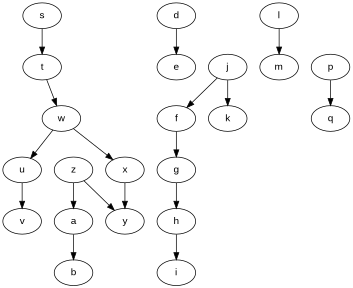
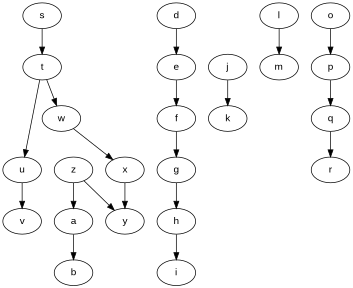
  digraph {
    fontname="Liberation Sans"
    node [fontname="Liberation Sans"]
    edge [fontname="Liberation Sans"]
    a
    b
    d
    e
    f
    g
    h
    i
    j
    k
    l
    m
+   o
    p
    q
+   r
    s
    t
    u
    w
    v
    x
    y
    z
    a -> b
    d -> e
-   j -> f
+   e -> f
    f -> g
    g -> h
    h -> i
    j -> k
    l -> m
+   o -> p
    p -> q
+   q -> r
    s -> t
-   w -> u
+   t -> u
    t -> w
    u -> v
    w -> x
    x -> y
    z -> a
    z -> y
  }
